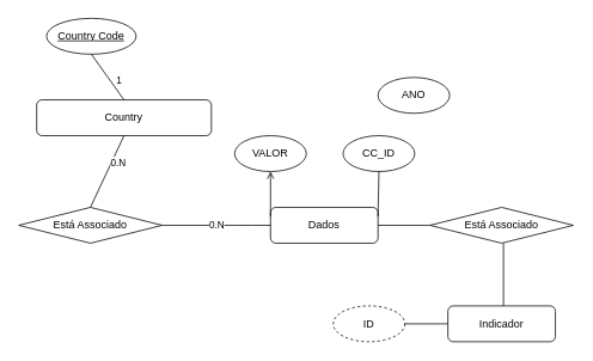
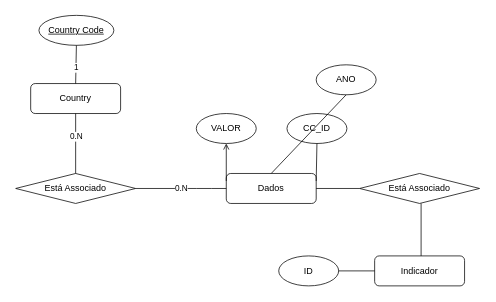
  <mxCell id="0" />
  <mxCell id="1" parent="0" />
  <mxCell id="2" value="&lt;u&gt;Country Code&lt;/u&gt;" style="ellipse;whiteSpace=wrap;html=1;" vertex="1" parent="1"><mxGeometry x="51" y="20" width="100" height="40" as="geometry" /></mxCell>
- <mxCell id="3" value="Country" style="rounded=1;whiteSpace=wrap;html=1;" vertex="1" parent="1"><mxGeometry x="40" y="111" width="195" height="40" as="geometry" /></mxCell>
+ <mxCell id="3" value="Country" style="rounded=1;whiteSpace=wrap;html=1;" vertex="1" parent="1"><mxGeometry x="40" y="111" width="120" height="40" as="geometry" /></mxCell>
  <mxCell id="4" value="" style="endArrow=none;html=1;rounded=0;exitX=0.5;exitY=0;exitDx=0;exitDy=0;entryX=0.5;entryY=1;entryDx=0;entryDy=0;" edge="1" parent="1" source="3" target="2"><mxGeometry width="50" height="50" relative="1" as="geometry"><mxPoint x="331" y="51" as="sourcePoint" /><mxPoint x="381" y="1" as="targetPoint" /><Array as="points" /></mxGeometry></mxCell>
  <mxCell id="5" value="1" style="edgeLabel;html=1;align=center;verticalAlign=middle;resizable=0;points=[];" connectable="0" vertex="1" parent="4"><mxGeometry x="-0.667" relative="1" as="geometry"><mxPoint y="-14" as="offset" /></mxGeometry></mxCell>
  <mxCell id="6" value="Está Associado" style="rhombus;whiteSpace=wrap;html=1;" vertex="1" parent="1"><mxGeometry x="20" y="231" width="160" height="40" as="geometry" /></mxCell>
  <mxCell id="7" value="Dados" style="rounded=1;whiteSpace=wrap;html=1;" vertex="1" parent="1"><mxGeometry x="301" y="231" width="120" height="40" as="geometry" /></mxCell>
  <mxCell id="8" value="0.N" style="endArrow=none;html=1;rounded=0;exitX=0;exitY=0.5;exitDx=0;exitDy=0;" edge="1" parent="1" source="7"><mxGeometry x="-0.008" width="50" height="50" relative="1" as="geometry"><mxPoint x="361" y="251" as="sourcePoint" /><mxPoint x="180" y="251" as="targetPoint" /><Array as="points"><mxPoint x="281" y="251" /><mxPoint x="261" y="251" /></Array><mxPoint as="offset" /></mxGeometry></mxCell>
  <mxCell id="9" value="" style="endArrow=none;html=1;rounded=0;exitX=1;exitY=0.5;exitDx=0;exitDy=0;" edge="1" parent="1" source="7"><mxGeometry width="50" height="50" relative="1" as="geometry"><mxPoint x="409" y="301" as="sourcePoint" /><mxPoint x="479" y="251" as="targetPoint" /></mxGeometry></mxCell>
  <mxCell id="10" value="" style="endArrow=none;html=1;rounded=0;entryX=0.5;entryY=1;entryDx=0;entryDy=0;exitX=0.5;exitY=0;exitDx=0;exitDy=0;" edge="1" parent="1" source="6" target="3"><mxGeometry width="50" height="50" relative="1" as="geometry"><mxPoint x="71" y="221" as="sourcePoint" /><mxPoint x="121" y="171" as="targetPoint" /></mxGeometry></mxCell>
  <mxCell id="11" value="0.N" style="edgeLabel;html=1;align=center;verticalAlign=middle;resizable=0;points=[];" connectable="0" vertex="1" parent="10"><mxGeometry x="0.625" relative="1" as="geometry"><mxPoint y="15" as="offset" /></mxGeometry></mxCell>
  <mxCell id="12" value="Está Associado" style="rhombus;whiteSpace=wrap;html=1;" vertex="1" parent="1"><mxGeometry x="479" y="231" width="160" height="40" as="geometry" /></mxCell>
  <mxCell id="13" value="" style="endArrow=none;html=1;rounded=0;" edge="1" parent="1"><mxGeometry width="50" height="50" relative="1" as="geometry"><mxPoint x="561" y="341" as="sourcePoint" /><mxPoint x="561" y="271" as="targetPoint" /></mxGeometry></mxCell>
  <mxCell id="14" value="Indicador" style="rounded=1;whiteSpace=wrap;html=1;" vertex="1" parent="1"><mxGeometry x="499" y="341" width="120" height="40" as="geometry" /></mxCell>
- <mxCell id="15" value="ID" style="ellipse;whiteSpace=wrap;html=1;dashed=1;" vertex="1" parent="1"><mxGeometry x="371" y="341" width="80" height="40" as="geometry" /></mxCell>
+ <mxCell id="15" value="ID" style="ellipse;whiteSpace=wrap;html=1;" vertex="1" parent="1"><mxGeometry x="371" y="341" width="80" height="40" as="geometry" /></mxCell>
  <mxCell id="16" value="" style="endArrow=none;html=1;rounded=0;exitX=1;exitY=0.5;exitDx=0;exitDy=0;entryX=0;entryY=0.5;entryDx=0;entryDy=0;" edge="1" parent="1" source="15" target="14"><mxGeometry width="50" height="50" relative="1" as="geometry"><mxPoint x="670" y="221" as="sourcePoint" /><mxPoint x="690" y="221" as="targetPoint" /></mxGeometry></mxCell>
  <mxCell id="17" value="CC_ID" style="ellipse;whiteSpace=wrap;html=1;" vertex="1" parent="1"><mxGeometry x="382" y="151" width="80" height="40" as="geometry" /></mxCell>
  <mxCell id="18" value="" style="endArrow=none;html=1;rounded=0;entryX=0.5;entryY=1;entryDx=0;entryDy=0;" edge="1" parent="1" target="17"><mxGeometry width="50" height="50" relative="1" as="geometry"><mxPoint x="421" y="241" as="sourcePoint" /><mxPoint x="395" y="191" as="targetPoint" /></mxGeometry></mxCell>
  <mxCell id="19" value="" style="endArrow=open;html=1;rounded=0;exitX=0;exitY=0.25;exitDx=0;exitDy=0;entryX=0.5;entryY=1;entryDx=0;entryDy=0;" edge="1" parent="1" source="7" target="20"><mxGeometry width="50" height="50" relative="1" as="geometry"><mxPoint x="308" y="232" as="sourcePoint" /><mxPoint x="298" y="142" as="targetPoint" /></mxGeometry></mxCell>
  <mxCell id="20" value="VALOR" style="ellipse;whiteSpace=wrap;html=1;" vertex="1" parent="1"><mxGeometry x="261" y="151" width="80" height="40" as="geometry" /></mxCell>
  <mxCell id="21" value="ANO" style="ellipse;whiteSpace=wrap;html=1;" vertex="1" parent="1"><mxGeometry x="421" y="86" width="80" height="40" as="geometry" /></mxCell>
+ <mxCell id="22" value="" style="endArrow=none;html=1;rounded=0;exitX=0.5;exitY=0;exitDx=0;exitDy=0;entryX=0.5;entryY=1;entryDx=0;entryDy=0;" edge="1" parent="1" source="7" target="21"><mxGeometry width="50" height="50" relative="1" as="geometry"><mxPoint x="355" y="201" as="sourcePoint" /><mxPoint x="352" y="102" as="targetPoint" /></mxGeometry></mxCell>
